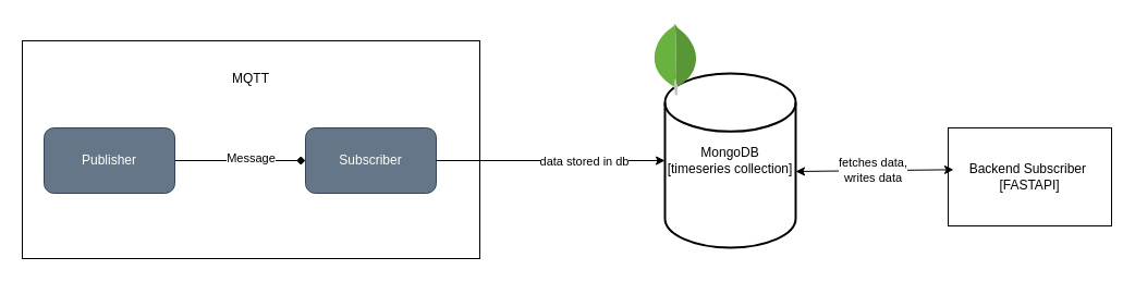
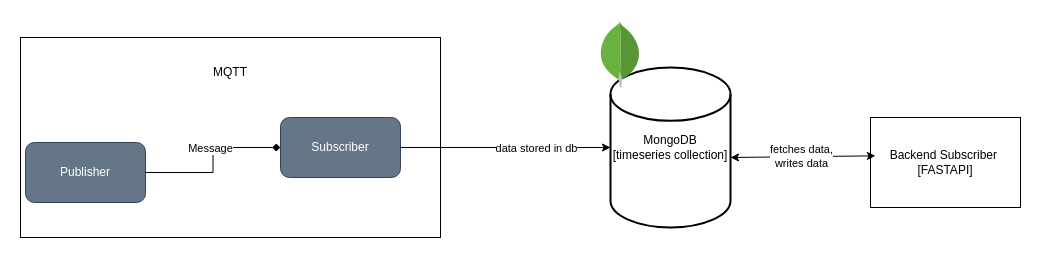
  <mxCell id="0" />
  <mxCell id="1" parent="0" />
  <mxCell id="2" value="" style="rounded=0;whiteSpace=wrap;html=1;" parent="1" vertex="1"><mxGeometry x="20" y="37" width="420" height="200" as="geometry" /></mxCell>
  <mxCell id="3" style="edgeStyle=orthogonalEdgeStyle;rounded=0;orthogonalLoop=1;jettySize=auto;html=1;endArrow=diamond;" parent="1" source="5" target="6" edge="1"><mxGeometry relative="1" as="geometry" /></mxCell>
  <mxCell id="4" value="Message" style="edgeLabel;html=1;align=center;verticalAlign=middle;resizable=0;points=[];" parent="3" vertex="1" connectable="0"><mxGeometry x="0.15" y="3" relative="1" as="geometry"><mxPoint as="offset" /></mxGeometry></mxCell>
- <mxCell id="5" value="Publisher" style="rounded=1;whiteSpace=wrap;html=1;fillColor=#647687;fontColor=#ffffff;strokeColor=#314354;" parent="1" vertex="1"><mxGeometry x="40" y="117" width="120" height="60" as="geometry" /></mxCell>
+ <mxCell id="5" value="Publisher" style="rounded=1;whiteSpace=wrap;html=1;fillColor=#647687;fontColor=#ffffff;strokeColor=#314354;" parent="1" vertex="1"><mxGeometry x="25" y="142" width="120" height="60" as="geometry" /></mxCell>
  <mxCell id="6" value="Subscriber" style="rounded=1;whiteSpace=wrap;html=1;fillColor=#647687;fontColor=#ffffff;strokeColor=#314354;" parent="1" vertex="1"><mxGeometry x="280" y="117" width="120" height="60" as="geometry" /></mxCell>
  <mxCell id="7" value="MQTT" style="text;html=1;align=center;verticalAlign=middle;whiteSpace=wrap;rounded=0;" parent="1" vertex="1"><mxGeometry x="200" y="57" width="60" height="30" as="geometry" /></mxCell>
  <mxCell id="8" value="MongoDB &lt;br&gt;[timeseries collection]" style="strokeWidth=2;html=1;shape=mxgraph.flowchart.database;whiteSpace=wrap;" parent="1" vertex="1"><mxGeometry x="610" y="67" width="120" height="160" as="geometry" /></mxCell>
  <mxCell id="9" value="" style="dashed=0;outlineConnect=0;html=1;align=center;labelPosition=center;verticalLabelPosition=bottom;verticalAlign=top;shape=mxgraph.weblogos.mongodb" parent="1" vertex="1"><mxGeometry x="599" y="20.8" width="41.2" height="66.2" as="geometry" /></mxCell>
  <mxCell id="10" style="edgeStyle=orthogonalEdgeStyle;rounded=0;orthogonalLoop=1;jettySize=auto;html=1;entryX=0;entryY=0.5;entryDx=0;entryDy=0;entryPerimeter=0;" parent="1" source="6" target="8" edge="1"><mxGeometry relative="1" as="geometry" /></mxCell>
  <mxCell id="11" value="data stored in db" style="edgeLabel;html=1;align=center;verticalAlign=middle;resizable=0;points=[];" parent="10" vertex="1" connectable="0"><mxGeometry x="0.286" relative="1" as="geometry"><mxPoint as="offset" /></mxGeometry></mxCell>
  <mxCell id="12" value="Backend Subscriber&amp;nbsp;&lt;br&gt;[FASTAPI]" style="rounded=0;whiteSpace=wrap;html=1;" parent="1" vertex="1"><mxGeometry x="870" y="117" width="150" height="90" as="geometry" /></mxCell>
  <mxCell id="13" value="" style="endArrow=classic;startArrow=classic;html=1;rounded=0;entryX=0.033;entryY=0.426;entryDx=0;entryDy=0;entryPerimeter=0;" edge="1" parent="1" target="12"><mxGeometry width="50" height="50" relative="1" as="geometry"><mxPoint x="730" y="157" as="sourcePoint" /><mxPoint x="780" y="107" as="targetPoint" /></mxGeometry></mxCell>
  <mxCell id="14" value="fetches data,&lt;div&gt;writes data&lt;/div&gt;" style="edgeLabel;html=1;align=center;verticalAlign=middle;resizable=0;points=[];" vertex="1" connectable="0" parent="13"><mxGeometry x="-0.016" y="1" relative="1" as="geometry"><mxPoint as="offset" /></mxGeometry></mxCell>
